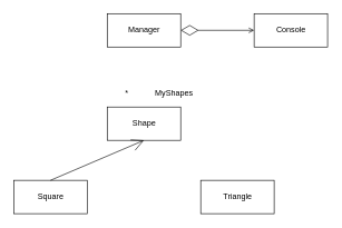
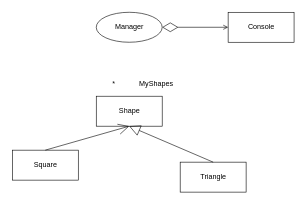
  <mxCell id="0" />
  <mxCell id="1" parent="0" />
  <mxCell id="2" value="Console" style="html=1;" parent="1" vertex="1"><mxGeometry x="380" y="20" width="110" height="50" as="geometry" /></mxCell>
- <mxCell id="3" value="Manager" style="html=1;" parent="1" vertex="1"><mxGeometry x="160" y="20" width="110" height="50" as="geometry" /></mxCell>
+ <mxCell id="3" value="Manager" style="ellipse;html=1;" parent="1" vertex="1"><mxGeometry x="160" y="20" width="110" height="50" as="geometry" /></mxCell>
  <mxCell id="4" value="Shape" style="html=1;" parent="1" vertex="1"><mxGeometry x="160" y="160" width="110" height="50" as="geometry" /></mxCell>
- <mxCell id="5" value="Square" style="html=1;" parent="1" vertex="1"><mxGeometry x="20" y="270" width="110" height="50" as="geometry" /></mxCell>
+ <mxCell id="5" value="Square" style="html=1;" parent="1" vertex="1"><mxGeometry x="20" y="250" width="110" height="50" as="geometry" /></mxCell>
  <mxCell id="6" value="Triangle" style="html=1;" parent="1" vertex="1"><mxGeometry x="300" y="270" width="110" height="50" as="geometry" /></mxCell>
  <mxCell id="7" value="MyShapes" style="text;html=1;resizable=0;points=[];autosize=1;align=left;verticalAlign=top;spacingTop=-4;" parent="1" vertex="1"><mxGeometry x="230" y="130" width="70" height="20" as="geometry" /></mxCell>
  <mxCell id="8" value="*" style="text;html=1;resizable=0;points=[];autosize=1;align=left;verticalAlign=top;spacingTop=-4;" parent="1" vertex="1"><mxGeometry x="185" y="130" width="20" height="20" as="geometry" /></mxCell>
  <mxCell id="9" value="" style="endArrow=diamondThin;endFill=0;endSize=24;html=1;entryX=1;entryY=0.5;entryDx=0;entryDy=0;exitX=0;exitY=0.5;exitDx=0;exitDy=0;startArrow=open;startFill=0;" parent="1" source="2" target="3" edge="1"><mxGeometry width="160" relative="1" as="geometry"><mxPoint x="390" y="185" as="sourcePoint" /><mxPoint x="390" y="95" as="targetPoint" /></mxGeometry></mxCell>
  <mxCell id="10" value="" style="endArrow=open;endSize=16;endFill=0;html=1;entryX=0.5;entryY=1;entryDx=0;entryDy=0;exitX=0.5;exitY=0;exitDx=0;exitDy=0;" parent="1" source="5" target="4" edge="1"><mxGeometry width="160" relative="1" as="geometry"><mxPoint x="160" y="270" as="sourcePoint" /><mxPoint x="260" y="340" as="targetPoint" /></mxGeometry></mxCell>
+ <mxCell id="11" value="" style="endArrow=block;endSize=16;endFill=0;html=1;entryX=0.5;entryY=1;entryDx=0;entryDy=0;exitX=0.5;exitY=0;exitDx=0;exitDy=0;" parent="1" source="6" target="4" edge="1"><mxGeometry width="160" relative="1" as="geometry"><mxPoint x="490" y="260" as="sourcePoint" /><mxPoint x="545" y="200" as="targetPoint" /></mxGeometry></mxCell>
